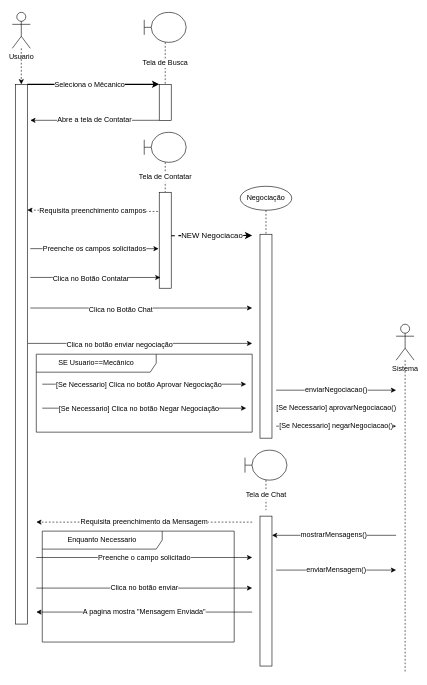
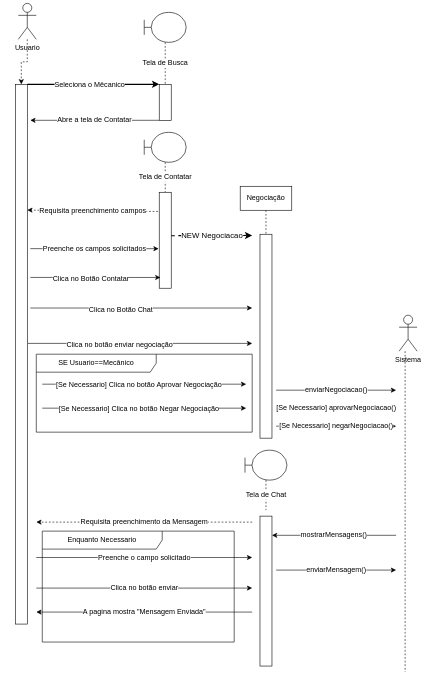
  <mxCell id="0" />
  <mxCell id="1" parent="0" />
  <mxCell id="2" style="edgeStyle=orthogonalEdgeStyle;rounded=0;orthogonalLoop=1;jettySize=auto;html=1;dashed=1;entryX=0.5;entryY=0;entryDx=0;entryDy=0;" parent="1" source="3" target="4" edge="1"><mxGeometry relative="1" as="geometry"><mxPoint x="35" y="150" as="targetPoint" /></mxGeometry></mxCell>
- <mxCell id="3" value="Usuario" style="shape=umlActor;verticalLabelPosition=bottom;verticalAlign=top;html=1;outlineConnect=0;" parent="1" vertex="1"><mxGeometry x="20" y="20" width="30" height="60" as="geometry" /></mxCell>
+ <mxCell id="3" value="Usuario" style="shape=umlActor;verticalLabelPosition=bottom;verticalAlign=top;html=1;outlineConnect=0;" parent="1" vertex="1"><mxGeometry x="30" y="5" width="30" height="60" as="geometry" /></mxCell>
  <mxCell id="4" value="" style="rounded=0;whiteSpace=wrap;html=1;" parent="1" vertex="1"><mxGeometry x="25" y="140" width="20" height="900" as="geometry" /></mxCell>
  <mxCell id="5" value="" style="rounded=0;whiteSpace=wrap;html=1;" parent="1" vertex="1"><mxGeometry x="265" y="140" width="20" height="60" as="geometry" /></mxCell>
  <mxCell id="6" value="&lt;font style=&quot;font-size: 12px&quot;&gt;Tela de Busca&lt;/font&gt;" style="edgeStyle=orthogonalEdgeStyle;rounded=0;orthogonalLoop=1;jettySize=auto;html=1;dashed=1;endArrow=none;endFill=0;entryX=0.5;entryY=0;entryDx=0;entryDy=0;" parent="1" source="7" target="5" edge="1"><mxGeometry relative="1" as="geometry"><mxPoint x="270" y="112.5" as="targetPoint" /></mxGeometry></mxCell>
  <mxCell id="7" value="" style="shape=umlBoundary;whiteSpace=wrap;html=1;fontSize=13;" parent="1" vertex="1"><mxGeometry x="240" y="20" width="70" height="50" as="geometry" /></mxCell>
  <mxCell id="8" value="" style="endArrow=classic;html=1;strokeWidth=2;rounded=0;entryX=0;entryY=0;entryDx=0;entryDy=0;exitX=1;exitY=0;exitDx=0;exitDy=0;endFill=1;" parent="1" source="4" target="5" edge="1"><mxGeometry width="50" height="50" relative="1" as="geometry"><mxPoint x="50" y="160" as="sourcePoint" /><mxPoint x="380" y="300" as="targetPoint" /></mxGeometry></mxCell>
  <mxCell id="9" value="&lt;font style=&quot;font-size: 12px&quot;&gt;Seleciona o Mêcanico&lt;/font&gt;" style="edgeLabel;html=1;align=center;verticalAlign=middle;resizable=0;points=[];" parent="8" vertex="1" connectable="0"><mxGeometry x="-0.23" y="1" relative="1" as="geometry"><mxPoint x="18" y="1" as="offset" /></mxGeometry></mxCell>
  <mxCell id="10" value="Tela de Contatar" style="edgeStyle=orthogonalEdgeStyle;rounded=0;orthogonalLoop=1;jettySize=auto;html=1;entryX=0.5;entryY=0;entryDx=0;entryDy=0;fontSize=12;endArrow=none;endFill=0;dashed=1;" parent="1" source="11" target="12" edge="1"><mxGeometry relative="1" as="geometry" /></mxCell>
  <mxCell id="11" value="" style="shape=umlBoundary;whiteSpace=wrap;html=1;fontSize=13;" parent="1" vertex="1"><mxGeometry x="240" y="220" width="70" height="50" as="geometry" /></mxCell>
  <mxCell id="12" value="" style="rounded=0;whiteSpace=wrap;html=1;" parent="1" vertex="1"><mxGeometry x="265" y="320" width="20" height="160" as="geometry" /></mxCell>
  <mxCell id="13" value="Requisita preenchimento campos" style="endArrow=classic;html=1;rounded=0;dashed=1;fontSize=12;entryX=1;entryY=0.233;entryDx=0;entryDy=0;entryPerimeter=0;exitX=-0.1;exitY=0.2;exitDx=0;exitDy=0;exitPerimeter=0;" parent="1" source="12" target="4" edge="1"><mxGeometry width="50" height="50" relative="1" as="geometry"><mxPoint x="200" y="352" as="sourcePoint" /><mxPoint x="380" y="300" as="targetPoint" /></mxGeometry></mxCell>
  <mxCell id="14" value="Preenche os campos solicitados" style="endArrow=classic;html=1;rounded=0;fontSize=12;entryX=-0.05;entryY=0.588;entryDx=0;entryDy=0;entryPerimeter=0;" parent="1" target="12" edge="1"><mxGeometry width="50" height="50" relative="1" as="geometry"><mxPoint x="50" y="414" as="sourcePoint" /><mxPoint x="250" y="412" as="targetPoint" /></mxGeometry></mxCell>
  <mxCell id="15" value="" style="endArrow=classic;html=1;rounded=0;fontSize=12;entryX=0.1;entryY=0.888;entryDx=0;entryDy=0;entryPerimeter=0;" parent="1" target="12" edge="1"><mxGeometry width="50" height="50" relative="1" as="geometry"><mxPoint x="50" y="462" as="sourcePoint" /><mxPoint x="380" y="310" as="targetPoint" /></mxGeometry></mxCell>
  <mxCell id="16" value="Clica no Botão Contatar" style="edgeLabel;html=1;align=center;verticalAlign=middle;resizable=0;points=[];fontSize=12;" parent="15" vertex="1" connectable="0"><mxGeometry x="-0.355" y="-1" relative="1" as="geometry"><mxPoint x="31" y="1" as="offset" /></mxGeometry></mxCell>
  <mxCell id="17" style="edgeStyle=orthogonalEdgeStyle;rounded=0;orthogonalLoop=1;jettySize=auto;html=1;entryX=0.5;entryY=0;entryDx=0;entryDy=0;fontSize=12;endArrow=none;endFill=0;dashed=1;" parent="1" source="18" target="19" edge="1"><mxGeometry relative="1" as="geometry" /></mxCell>
- <mxCell id="18" value="Negociação" style="ellipse;whiteSpace=wrap;html=1;fontSize=12;" parent="1" vertex="1"><mxGeometry x="400" y="310" width="86" height="40" as="geometry" /></mxCell>
+ <mxCell id="18" value="Negociação" style="rounded=0;whiteSpace=wrap;html=1;fontSize=12;" parent="1" vertex="1"><mxGeometry x="400" y="310" width="86" height="40" as="geometry" /></mxCell>
  <mxCell id="19" value="" style="rounded=0;whiteSpace=wrap;html=1;" parent="1" vertex="1"><mxGeometry x="433" y="390" width="20" height="340" as="geometry" /></mxCell>
  <mxCell id="20" value="NEW Negociacao" style="endArrow=classic;dashed=1;html=1;strokeWidth=2;rounded=0;fontSize=13;exitX=1;exitY=0.453;exitDx=0;exitDy=0;endFill=1;exitPerimeter=0;" parent="1" source="12" edge="1"><mxGeometry width="50" height="50" relative="1" as="geometry"><mxPoint x="389" y="318" as="sourcePoint" /><mxPoint x="420" y="392" as="targetPoint" /></mxGeometry></mxCell>
  <mxCell id="21" value="Tela de Chat" style="edgeStyle=orthogonalEdgeStyle;rounded=0;orthogonalLoop=1;jettySize=auto;html=1;fontSize=12;endArrow=none;endFill=0;dashed=1;" edge="1" parent="1" source="22"><mxGeometry relative="1" as="geometry"><mxPoint x="443" y="850" as="targetPoint" /></mxGeometry></mxCell>
  <mxCell id="22" value="" style="shape=umlBoundary;whiteSpace=wrap;html=1;fontSize=13;" vertex="1" parent="1"><mxGeometry x="408" y="750" width="70" height="50" as="geometry" /></mxCell>
  <mxCell id="23" value="" style="rounded=0;whiteSpace=wrap;html=1;" vertex="1" parent="1"><mxGeometry x="433" y="860" width="20" height="250" as="geometry" /></mxCell>
  <mxCell id="24" value="" style="endArrow=classic;html=1;rounded=0;fontSize=12;" edge="1" parent="1"><mxGeometry width="50" height="50" relative="1" as="geometry"><mxPoint x="50" y="513" as="sourcePoint" /><mxPoint x="420" y="513" as="targetPoint" /></mxGeometry></mxCell>
  <mxCell id="25" value="Clica no Botão Chat" style="edgeLabel;html=1;align=center;verticalAlign=middle;resizable=0;points=[];fontSize=12;" vertex="1" connectable="0" parent="24"><mxGeometry x="-0.355" y="-1" relative="1" as="geometry"><mxPoint x="31" y="1" as="offset" /></mxGeometry></mxCell>
  <mxCell id="26" value="Requisita preenchimento da Mensagem" style="endArrow=classic;html=1;rounded=0;dashed=1;fontSize=12;" edge="1" parent="1"><mxGeometry width="50" height="50" relative="1" as="geometry"><mxPoint x="420" y="870" as="sourcePoint" /><mxPoint x="60" y="870" as="targetPoint" /></mxGeometry></mxCell>
  <mxCell id="27" value="Preenche o campo solicitado" style="endArrow=classic;html=1;rounded=0;fontSize=12;" edge="1" parent="1"><mxGeometry width="50" height="50" relative="1" as="geometry"><mxPoint x="60" y="929" as="sourcePoint" /><mxPoint x="420" y="929" as="targetPoint" /></mxGeometry></mxCell>
  <mxCell id="28" value="Clica no botão enviar" style="endArrow=classic;html=1;rounded=0;fontSize=12;" edge="1" parent="1"><mxGeometry width="50" height="50" relative="1" as="geometry"><mxPoint x="60" y="980" as="sourcePoint" /><mxPoint x="420" y="980" as="targetPoint" /></mxGeometry></mxCell>
  <mxCell id="29" value="A pagina mostra &quot;Mensagem Enviada&quot;" style="endArrow=classic;html=1;rounded=0;fontSize=12;" edge="1" parent="1"><mxGeometry width="50" height="50" relative="1" as="geometry"><mxPoint x="420" y="1020" as="sourcePoint" /><mxPoint x="60" y="1020" as="targetPoint" /></mxGeometry></mxCell>
  <mxCell id="30" value="Enquanto Necessario" style="shape=umlFrame;whiteSpace=wrap;html=1;fontSize=12;width=200;height=30;" vertex="1" parent="1"><mxGeometry x="70" y="885" width="320" height="185" as="geometry" /></mxCell>
  <mxCell id="31" value="Abre a tela de Contatar" style="endArrow=classic;html=1;rounded=0;fontSize=12;exitX=0;exitY=1;exitDx=0;exitDy=0;" edge="1" parent="1" source="5"><mxGeometry width="50" height="50" relative="1" as="geometry"><mxPoint x="810" y="250" as="sourcePoint" /><mxPoint x="50" y="200" as="targetPoint" /></mxGeometry></mxCell>
  <mxCell id="32" value="" style="endArrow=classic;html=1;rounded=0;fontSize=12;exitX=1.05;exitY=0.48;exitDx=0;exitDy=0;exitPerimeter=0;" edge="1" parent="1" source="4"><mxGeometry width="50" height="50" relative="1" as="geometry"><mxPoint x="50" y="523" as="sourcePoint" /><mxPoint x="420" y="572" as="targetPoint" /></mxGeometry></mxCell>
  <mxCell id="33" value="Clica no botão enviar negociação" style="edgeLabel;html=1;align=center;verticalAlign=middle;resizable=0;points=[];fontSize=12;" vertex="1" connectable="0" parent="32"><mxGeometry x="-0.355" y="-1" relative="1" as="geometry"><mxPoint x="31" y="1" as="offset" /></mxGeometry></mxCell>
  <mxCell id="34" value="SE Usuario==Mecânico" style="shape=umlFrame;whiteSpace=wrap;html=1;fontSize=12;width=200;height=30;" vertex="1" parent="1"><mxGeometry x="60" y="590" width="360" height="130" as="geometry" /></mxCell>
  <mxCell id="35" value="" style="endArrow=classic;html=1;rounded=0;fontSize=12;" edge="1" parent="1"><mxGeometry width="50" height="50" relative="1" as="geometry"><mxPoint x="70" y="640" as="sourcePoint" /><mxPoint x="410" y="640" as="targetPoint" /></mxGeometry></mxCell>
  <mxCell id="36" value="[Se Necessario] Clica no botão Aprovar Negociação" style="edgeLabel;html=1;align=center;verticalAlign=middle;resizable=0;points=[];fontSize=12;" vertex="1" connectable="0" parent="35"><mxGeometry x="0.112" y="-4" relative="1" as="geometry"><mxPoint x="-29" y="-4" as="offset" /></mxGeometry></mxCell>
  <mxCell id="37" value="" style="endArrow=classic;html=1;rounded=0;fontSize=12;" edge="1" parent="1"><mxGeometry width="50" height="50" relative="1" as="geometry"><mxPoint x="70" y="680" as="sourcePoint" /><mxPoint x="410" y="680" as="targetPoint" /></mxGeometry></mxCell>
  <mxCell id="38" value="[Se Necessario] Clica no botão Negar Negociação" style="edgeLabel;html=1;align=center;verticalAlign=middle;resizable=0;points=[];fontSize=12;" vertex="1" connectable="0" parent="37"><mxGeometry x="0.112" y="-4" relative="1" as="geometry"><mxPoint x="-29" y="-4" as="offset" /></mxGeometry></mxCell>
  <mxCell id="39" style="edgeStyle=orthogonalEdgeStyle;rounded=0;orthogonalLoop=1;jettySize=auto;html=1;fontSize=12;endArrow=none;endFill=0;dashed=1;" edge="1" parent="1" source="40"><mxGeometry relative="1" as="geometry"><mxPoint x="675" y="1120" as="targetPoint" /><Array as="points"><mxPoint x="675" y="1110" /></Array></mxGeometry></mxCell>
- <mxCell id="40" value="Sistema" style="shape=umlActor;verticalLabelPosition=bottom;verticalAlign=top;html=1;outlineConnect=0;" vertex="1" parent="1"><mxGeometry x="660" y="540" width="30" height="60" as="geometry" /></mxCell>
+ <mxCell id="40" value="Sistema" style="shape=umlActor;verticalLabelPosition=bottom;verticalAlign=top;html=1;outlineConnect=0;" vertex="1" parent="1"><mxGeometry x="665" y="525" width="30" height="60" as="geometry" /></mxCell>
  <mxCell id="41" value="enviarNegociacao()" style="endArrow=classic;html=1;rounded=0;fontSize=12;" edge="1" parent="1"><mxGeometry width="50" height="50" relative="1" as="geometry"><mxPoint x="460" y="650" as="sourcePoint" /><mxPoint x="660" y="650" as="targetPoint" /></mxGeometry></mxCell>
  <mxCell id="42" value="mostrarMensagens()" style="endArrow=classic;html=1;rounded=0;fontSize=12;entryX=1;entryY=0.128;entryDx=0;entryDy=0;entryPerimeter=0;" edge="1" parent="1" target="23"><mxGeometry width="50" height="50" relative="1" as="geometry"><mxPoint x="660" y="892" as="sourcePoint" /><mxPoint x="710" y="960" as="targetPoint" /></mxGeometry></mxCell>
  <mxCell id="43" value="enviarMensagem()" style="endArrow=classic;html=1;rounded=0;fontSize=12;" edge="1" parent="1"><mxGeometry width="50" height="50" relative="1" as="geometry"><mxPoint x="460" y="950" as="sourcePoint" /><mxPoint x="660" y="950" as="targetPoint" /></mxGeometry></mxCell>
  <mxCell id="44" value="[Se Necessario] aprovarNegociacao()" style="endArrow=classic;html=1;rounded=0;fontSize=12;" edge="1" parent="1"><mxGeometry width="50" height="50" relative="1" as="geometry"><mxPoint x="460" y="680" as="sourcePoint" /><mxPoint x="660" y="680" as="targetPoint" /></mxGeometry></mxCell>
  <mxCell id="45" value="[Se Necessario] negarNegociacao()" style="endArrow=classic;html=1;rounded=0;fontSize=12;" edge="1" parent="1"><mxGeometry width="50" height="50" relative="1" as="geometry"><mxPoint x="460" y="710" as="sourcePoint" /><mxPoint x="660" y="710" as="targetPoint" /></mxGeometry></mxCell>
